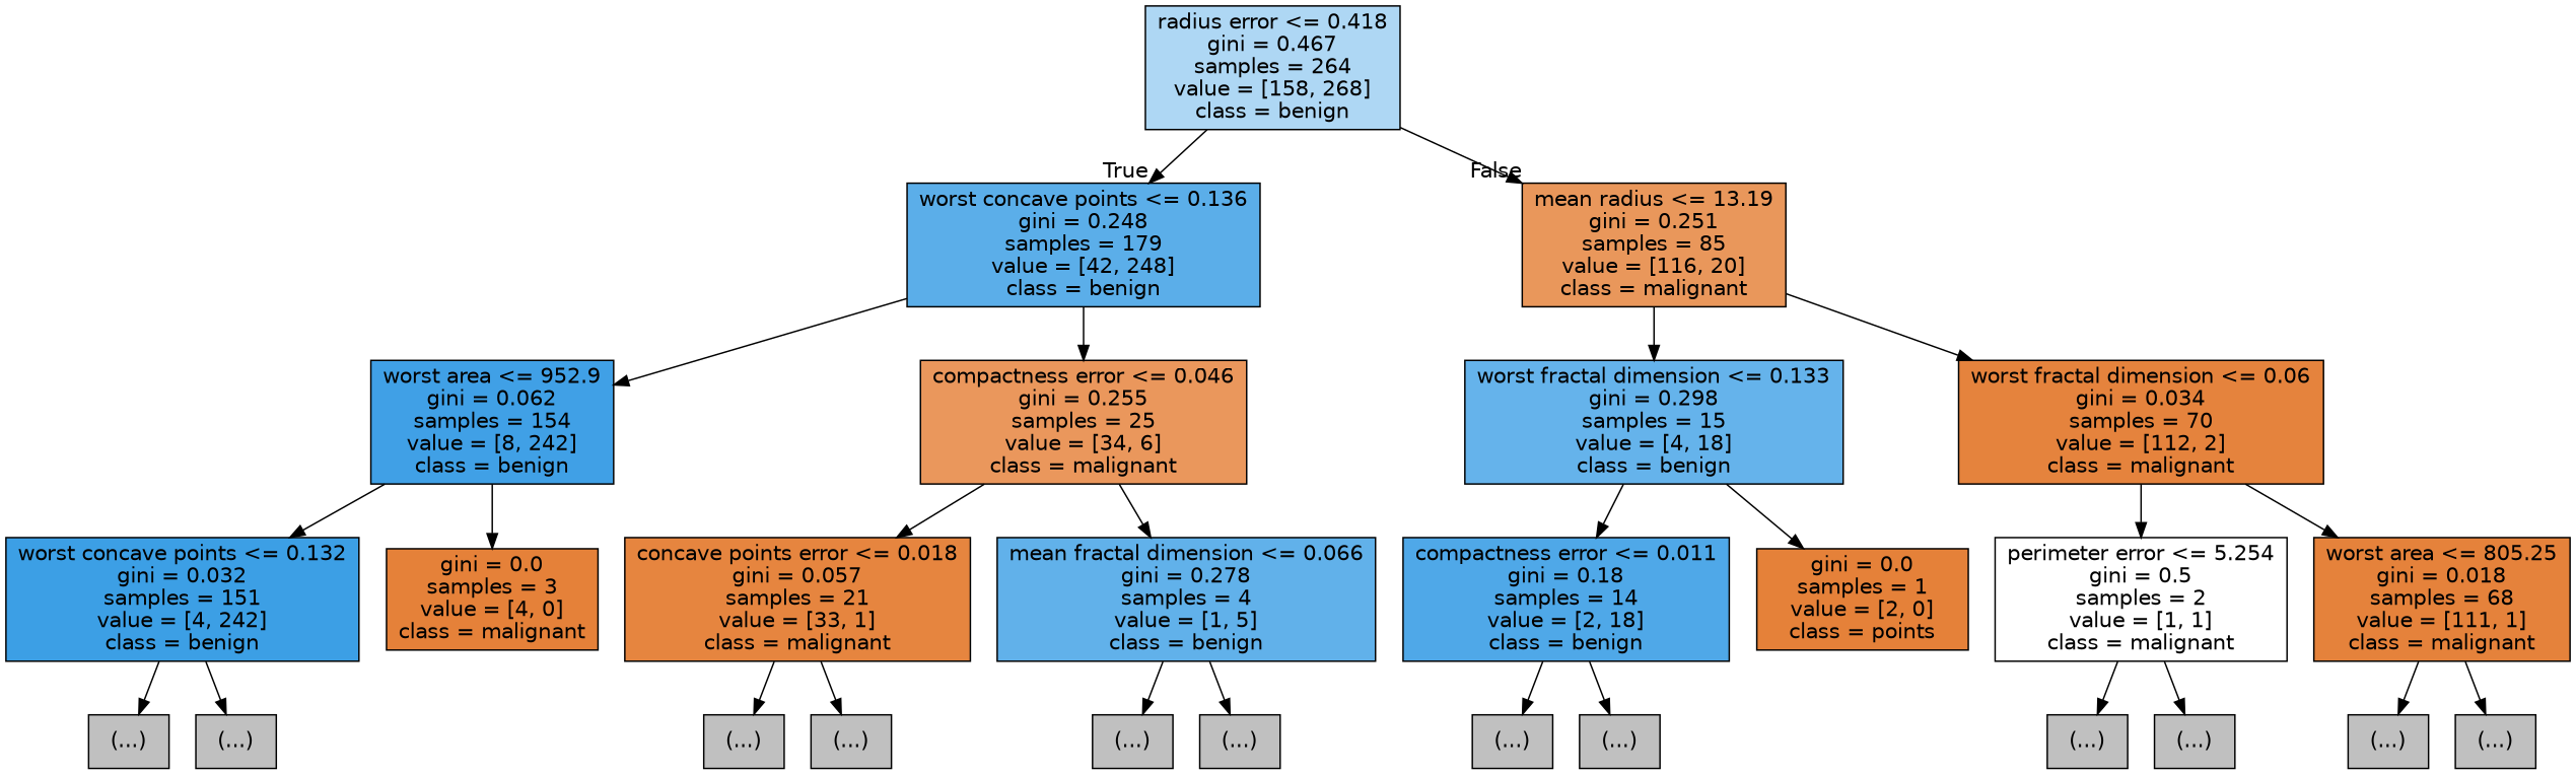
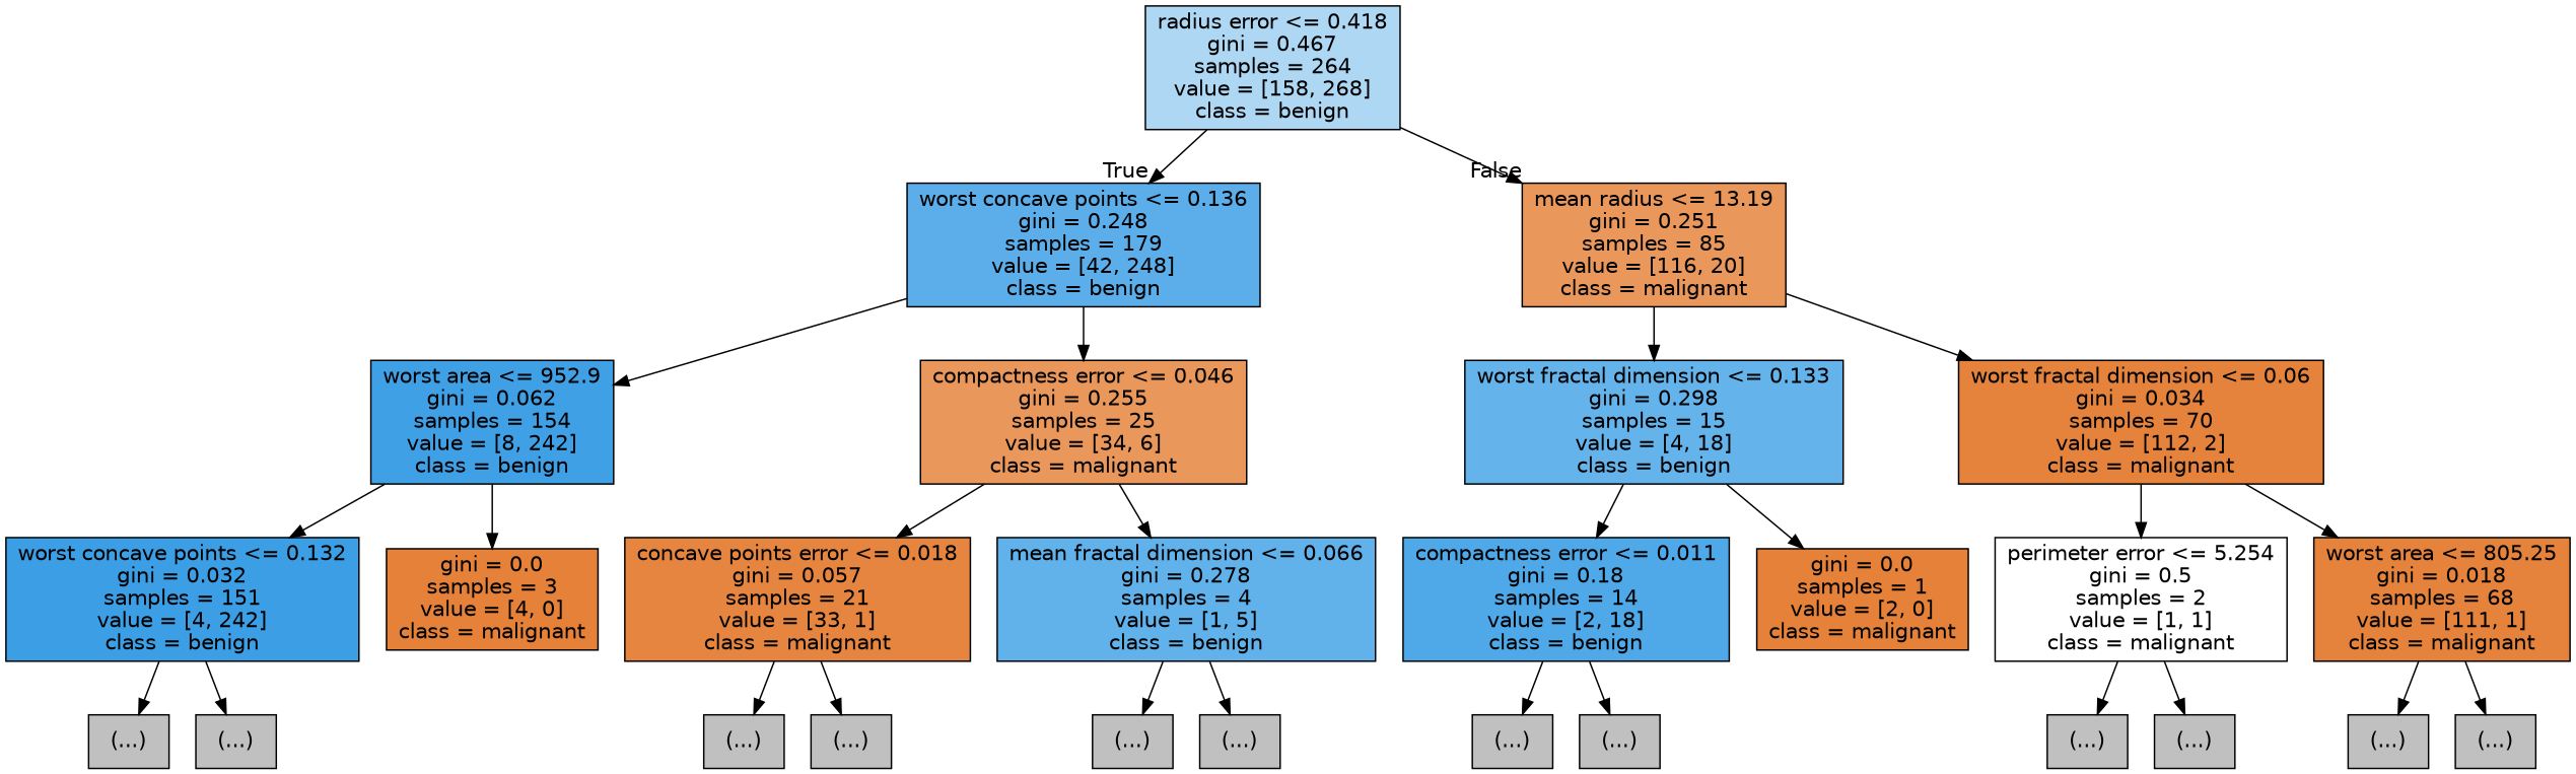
  digraph {
    node [color=black fillcolor="#C0C0C0" fontname=helvetica shape=box style=filled]
    edge [fontname=helvetica]
    n1 [fillcolor="#aed7f4" label="radius error <= 0.418\ngini = 0.467\nsamples = 264\nvalue = [158, 268]\nclass = benign"]
    n2 [fillcolor="#5baee9" label="worst concave points <= 0.136\ngini = 0.248\nsamples = 179\nvalue = [42, 248]\nclass = benign"]
    n3 [fillcolor="#e9975b" label="mean radius <= 13.19\ngini = 0.251\nsamples = 85\nvalue = [116, 20]\nclass = malignant"]
    n4 [fillcolor="#40a0e6" label="worst area <= 952.9\ngini = 0.062\nsamples = 154\nvalue = [8, 242]\nclass = benign"]
    n5 [fillcolor="#ea975c" label="compactness error <= 0.046\ngini = 0.255\nsamples = 25\nvalue = [34, 6]\nclass = malignant"]
    n6 [fillcolor="#3c9fe5" label="worst concave points <= 0.132\ngini = 0.032\nsamples = 151\nvalue = [4, 242]\nclass = benign"]
    n7 [fillcolor="#e58139" label="gini = 0.0\nsamples = 3\nvalue = [4, 0]\nclass = malignant"]
    n8 [label="(...)"]
    n9 [label="(...)"]
    n10 [fillcolor="#e6853f" label="concave points error <= 0.018\ngini = 0.057\nsamples = 21\nvalue = [33, 1]\nclass = malignant"]
    n11 [fillcolor="#61b1ea" label="mean fractal dimension <= 0.066\ngini = 0.278\nsamples = 4\nvalue = [1, 5]\nclass = benign"]
    n12 [label="(...)"]
    n13 [label="(...)"]
    n14 [label="(...)"]
    n15 [label="(...)"]
    n16 [fillcolor="#65b3eb" label="worst fractal dimension <= 0.133\ngini = 0.298\nsamples = 15\nvalue = [4, 18]\nclass = benign"]
    n17 [fillcolor="#e5833d" label="worst fractal dimension <= 0.06\ngini = 0.034\nsamples = 70\nvalue = [112, 2]\nclass = malignant"]
    n18 [fillcolor="#4fa8e8" label="compactness error <= 0.011\ngini = 0.18\nsamples = 14\nvalue = [2, 18]\nclass = benign"]
-   n19 [fillcolor="#e58139" label="gini = 0.0\nsamples = 1\nvalue = [2, 0]\nclass = points"]
+   n19 [fillcolor="#e58139" label="gini = 0.0\nsamples = 1\nvalue = [2, 0]\nclass = malignant"]
    n20 [label="(...)"]
    n21 [label="(...)"]
    n22 [fillcolor="#ffffff" label="perimeter error <= 5.254\ngini = 0.5\nsamples = 2\nvalue = [1, 1]\nclass = malignant"]
    n23 [fillcolor="#e5823b" label="worst area <= 805.25\ngini = 0.018\nsamples = 68\nvalue = [111, 1]\nclass = malignant"]
    n24 [label="(...)"]
    n25 [label="(...)"]
    n26 [label="(...)"]
    n27 [label="(...)"]
    n1 -> n2 [headlabel=True labelangle=45 labeldistance=2.5]
    n1 -> n3 [headlabel=False labelangle=-45 labeldistance=2.5]
    n2 -> n4
    n2 -> n5
    n3 -> n16
    n3 -> n17
    n4 -> n6
    n4 -> n7
    n5 -> n10
    n5 -> n11
    n6 -> n8
    n6 -> n9
    n10 -> n12
    n10 -> n13
    n11 -> n14
    n11 -> n15
    n16 -> n18
    n16 -> n19
    n17 -> n22
    n17 -> n23
    n18 -> n20
    n18 -> n21
    n22 -> n24
    n22 -> n25
    n23 -> n26
    n23 -> n27
  }
